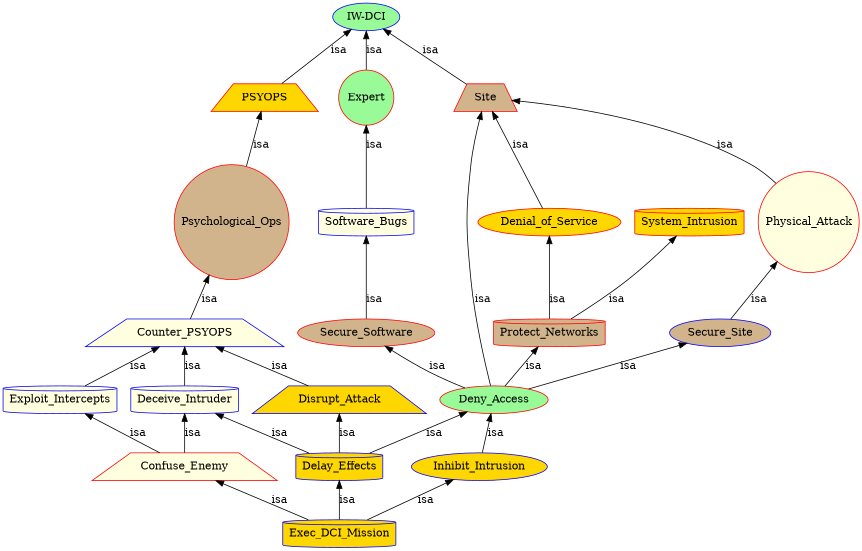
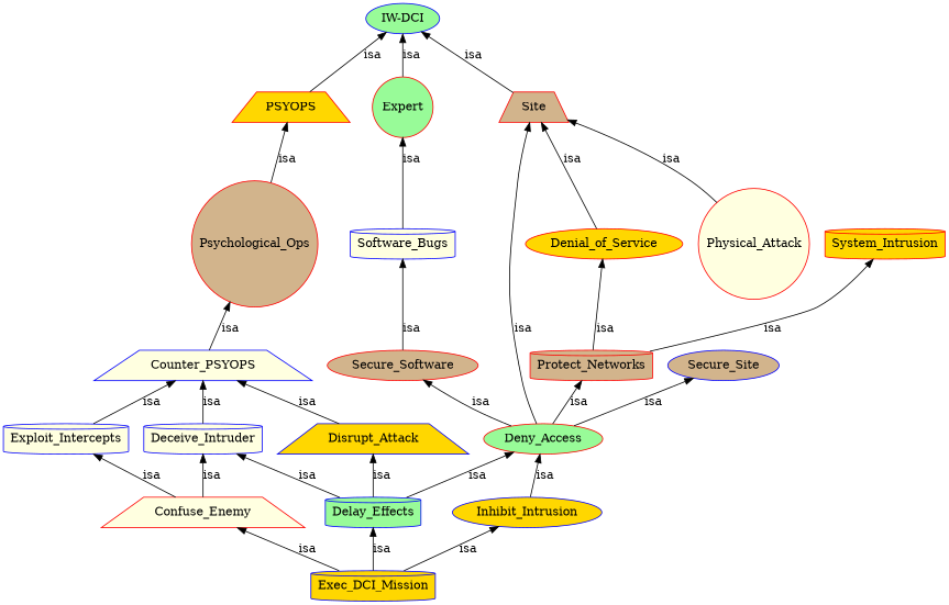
  digraph {
    node [color=red fillcolor=gold fontcolor="0.0,0.0,0.0" shape=cylinder style=filled]
    edge [color="0.0,0.0,0.0" dir=back fontcolor="0.0,0.0,0.0"]
    n1 [color=blue fillcolor=lightyellow height=0.50 label=Exploit_Intercepts width=1.61]
    n2 [fillcolor=lightyellow height=0.50 label=Confuse_Enemy shape=trapezium width=1.47]
    n3 [color=blue height=0.50 label=Exec_DCI_Mission width=1.72]
    n4 [color=blue fillcolor=lightyellow height=0.50 label=Counter_PSYOPS shape=trapezium width=1.64]
    n5 [color=blue fillcolor=lightyellow height=0.50 label=Deceive_Intruder width=1.56]
    n6 [color=blue height=0.50 label=Disrupt_Attack shape=trapezium width=1.39]
-   n7 [color=blue height=0.50 label=Delay_Effects width=1.31]
+   n7 [color=blue fillcolor=palegreen height=0.50 label=Delay_Effects width=1.31]
    n8 [height=0.50 label=PSYOPS shape=trapezium width=0.92]
    n9 [fillcolor=tan height=0.50 label=Psychological_Ops shape=circle width=1.69]
    n10 [color=blue fillcolor=palegreen height=0.50 label="IW-DCI" shape=ellipse width=0.83]
    n11 [fillcolor=palegreen height=0.50 label=Expert shape=circle width=0.75]
    n12 [fillcolor=tan height=0.50 label=Site shape=trapezium width=0.75]
    n13 [color=blue fillcolor=lightyellow height=0.50 label=Software_Bugs width=1.39]
    n14 [fillcolor=palegreen height=0.50 label=Deny_Access shape=ellipse width=1.25]
    n15 [height=0.50 label=Denial_of_Service shape=ellipse width=1.64]
    n16 [fillcolor=lightyellow height=0.50 label=Physical_Attack shape=circle width=1.47]
    n17 [fillcolor=tan height=0.50 label=Protect_Networks width=1.58]
    n18 [color=blue height=0.50 label=Inhibit_Intrusion shape=ellipse width=1.50]
    n19 [height=0.50 label=System_Intrusion width=1.56]
    n20 [fillcolor=tan height=0.50 label=Secure_Software shape=ellipse width=1.53]
    n21 [color=blue fillcolor=tan height=0.50 label=Secure_Site shape=ellipse width=1.11]
    n1 -> n2 [label=isa]
    n2 -> n3 [label=isa]
    n4 -> n1 [label=isa]
    n4 -> n5 [label=isa]
    n4 -> n6 [label=isa]
    n5 -> n2 [label=isa]
    n5 -> n7 [label=isa]
    n6 -> n7 [label=isa]
    n7 -> n3 [label=isa]
    n8 -> n9 [label=isa]
    n9 -> n4 [label=isa]
    n10 -> n8 [label=isa]
    n10 -> n11 [label=isa]
    n10 -> n12 [label=isa]
    n11 -> n13 [label=isa]
    n12 -> n14 [label=isa]
    n12 -> n15 [label=isa]
    n12 -> n16 [label=isa]
    n13 -> n20 [label=isa]
    n14 -> n7 [label=isa]
    n14 -> n18 [label=isa]
    n15 -> n17 [label=isa]
-   n16 -> n21 [label=isa]
    n17 -> n14 [label=isa]
    n18 -> n3 [label=isa]
    n19 -> n17 [label=isa]
    n20 -> n14 [label=isa]
    n21 -> n14 [label=isa]
  }
